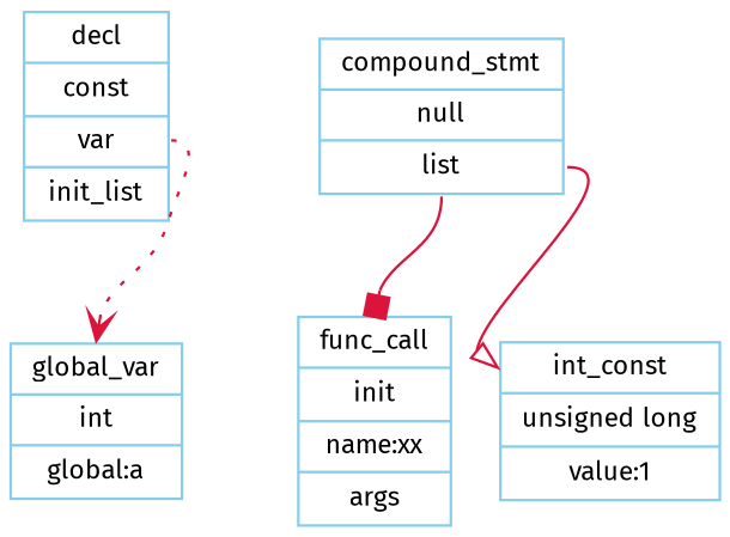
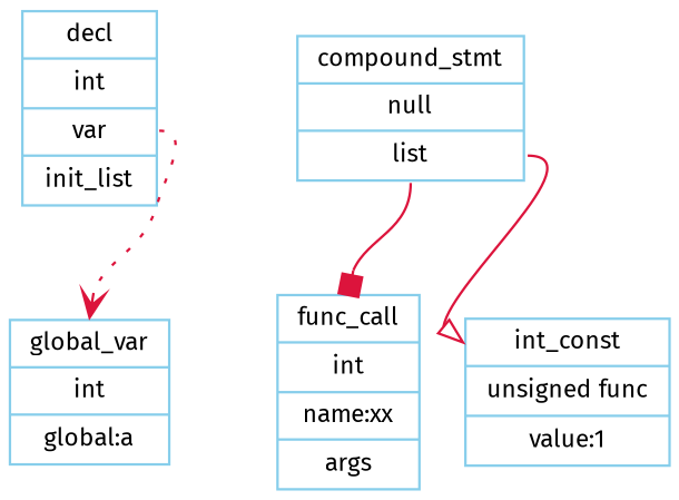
  digraph {
    fontname="Fira Sans"
    node [color=skyblue fontname="Fira Sans" fontsize=10 shape=record]
    edge [color=crimson fontname="Fira Sans" fontsize=10 headport=head style=solid tailport=list]
-   n1 [label="{<head>decl|<type>const|<var>var|<init_list>init_list}"]
+   n1 [label="{<head>decl|<type>int|<var>var|<init_list>init_list}"]
    n2 [label="{<head>global_var|<type>int|global:a}"]
    n3 [label="{<head>compound_stmt|null|<list>list}"]
-   n4 [label="{<head>func_call|<type>init|name:xx|<args>args}"]
-   n5 [label="{<head>int_const|<type>unsigned long|value:1}"]
+   n4 [label="{<head>func_call|<type>int|name:xx|<args>args}"]
+   n5 [label="{<head>int_const|<type>unsigned func|value:1}"]
    n1 -> n2 [arrowhead=vee style=dotted tailport=var]
    n3 -> n4 [arrowhead=box]
    n3 -> n5 [arrowhead=onormal]
  }
